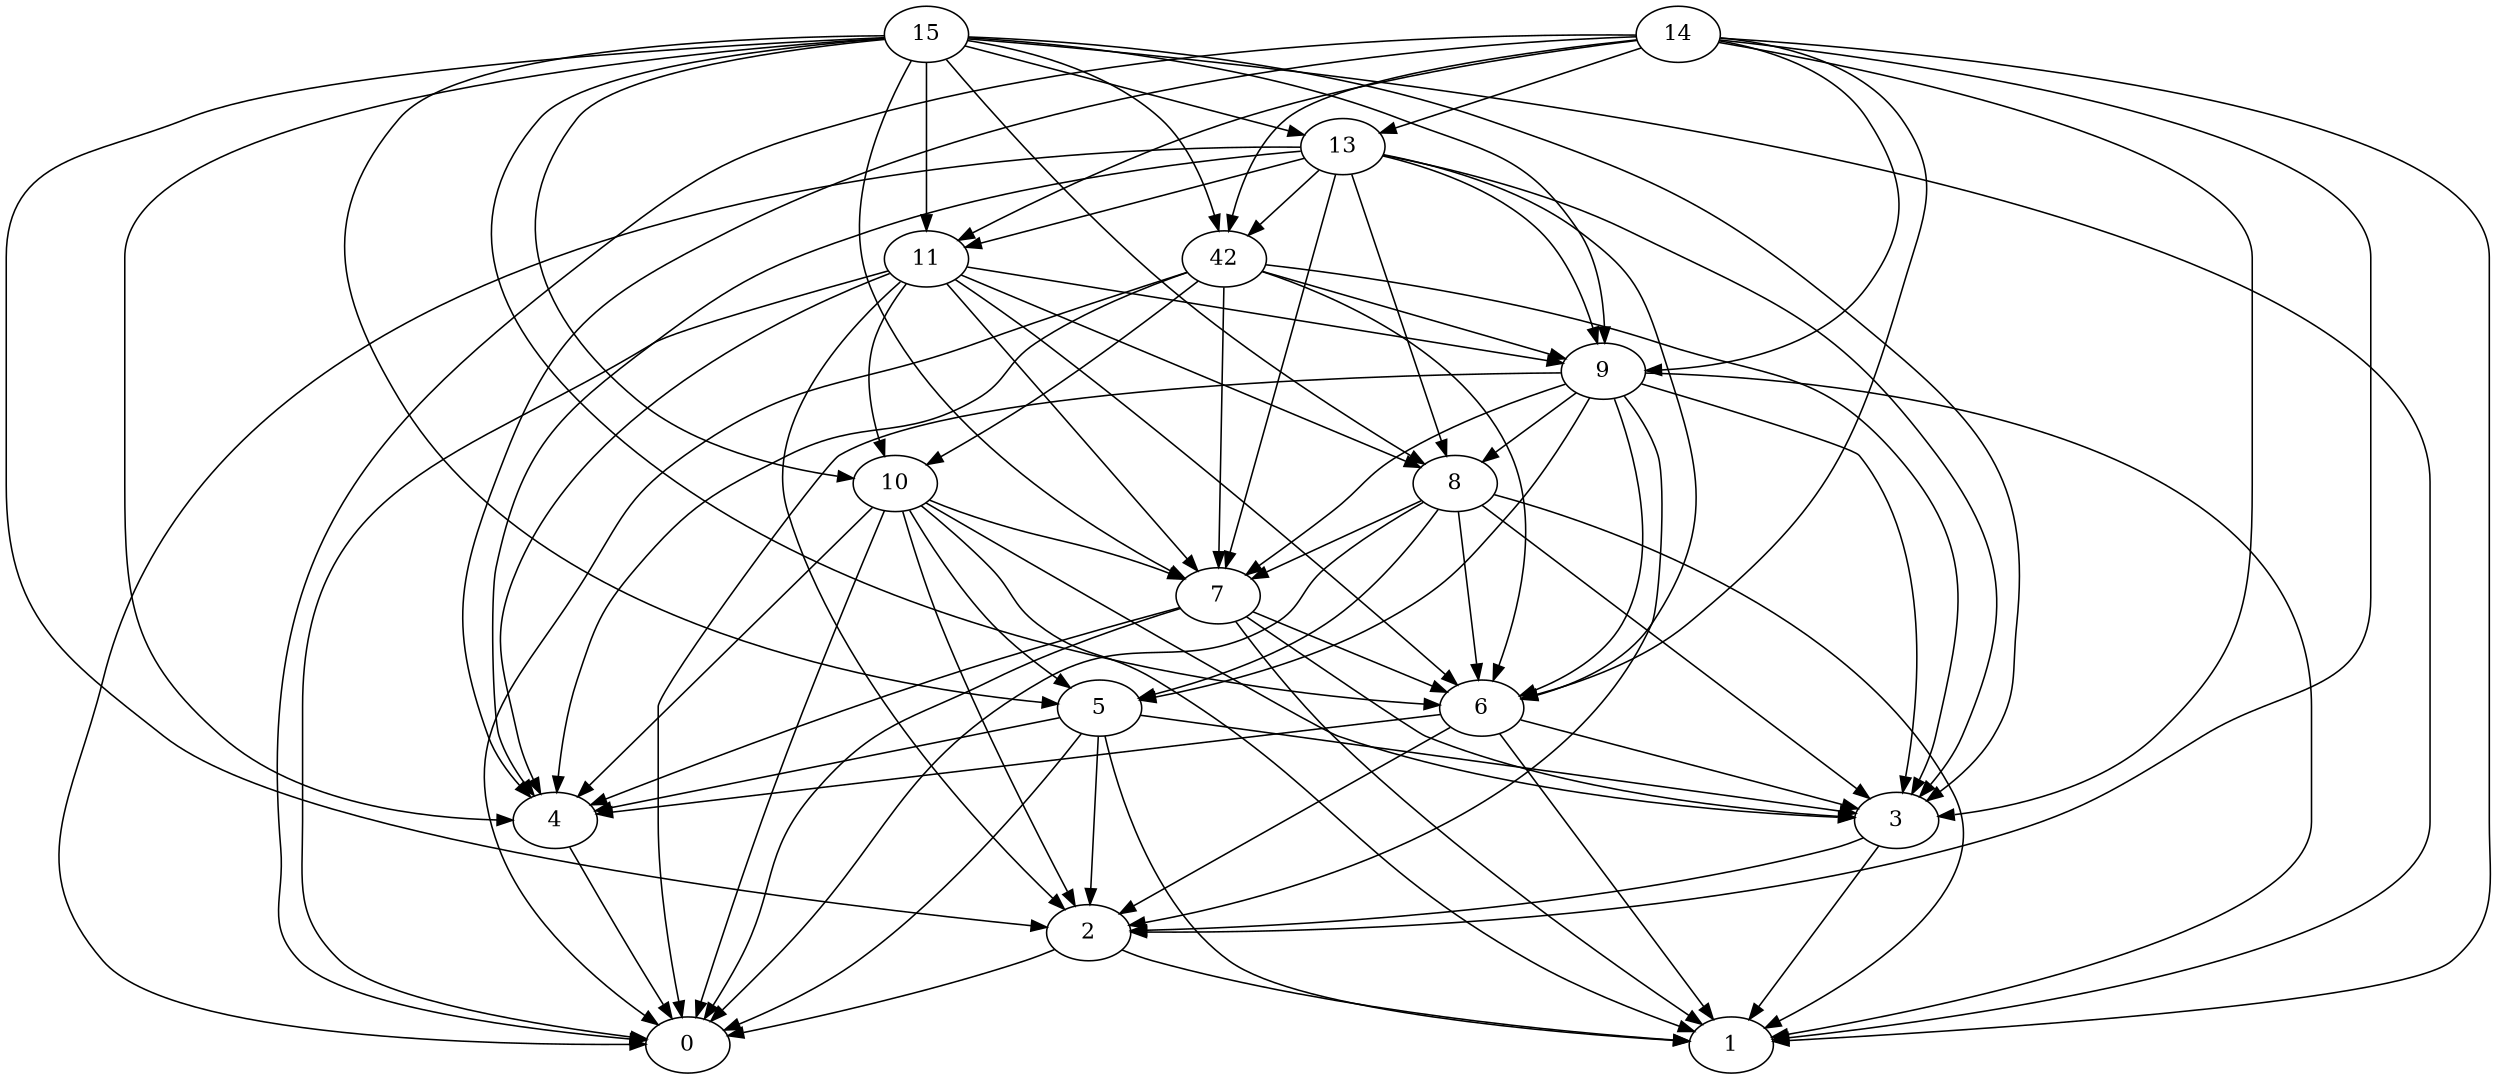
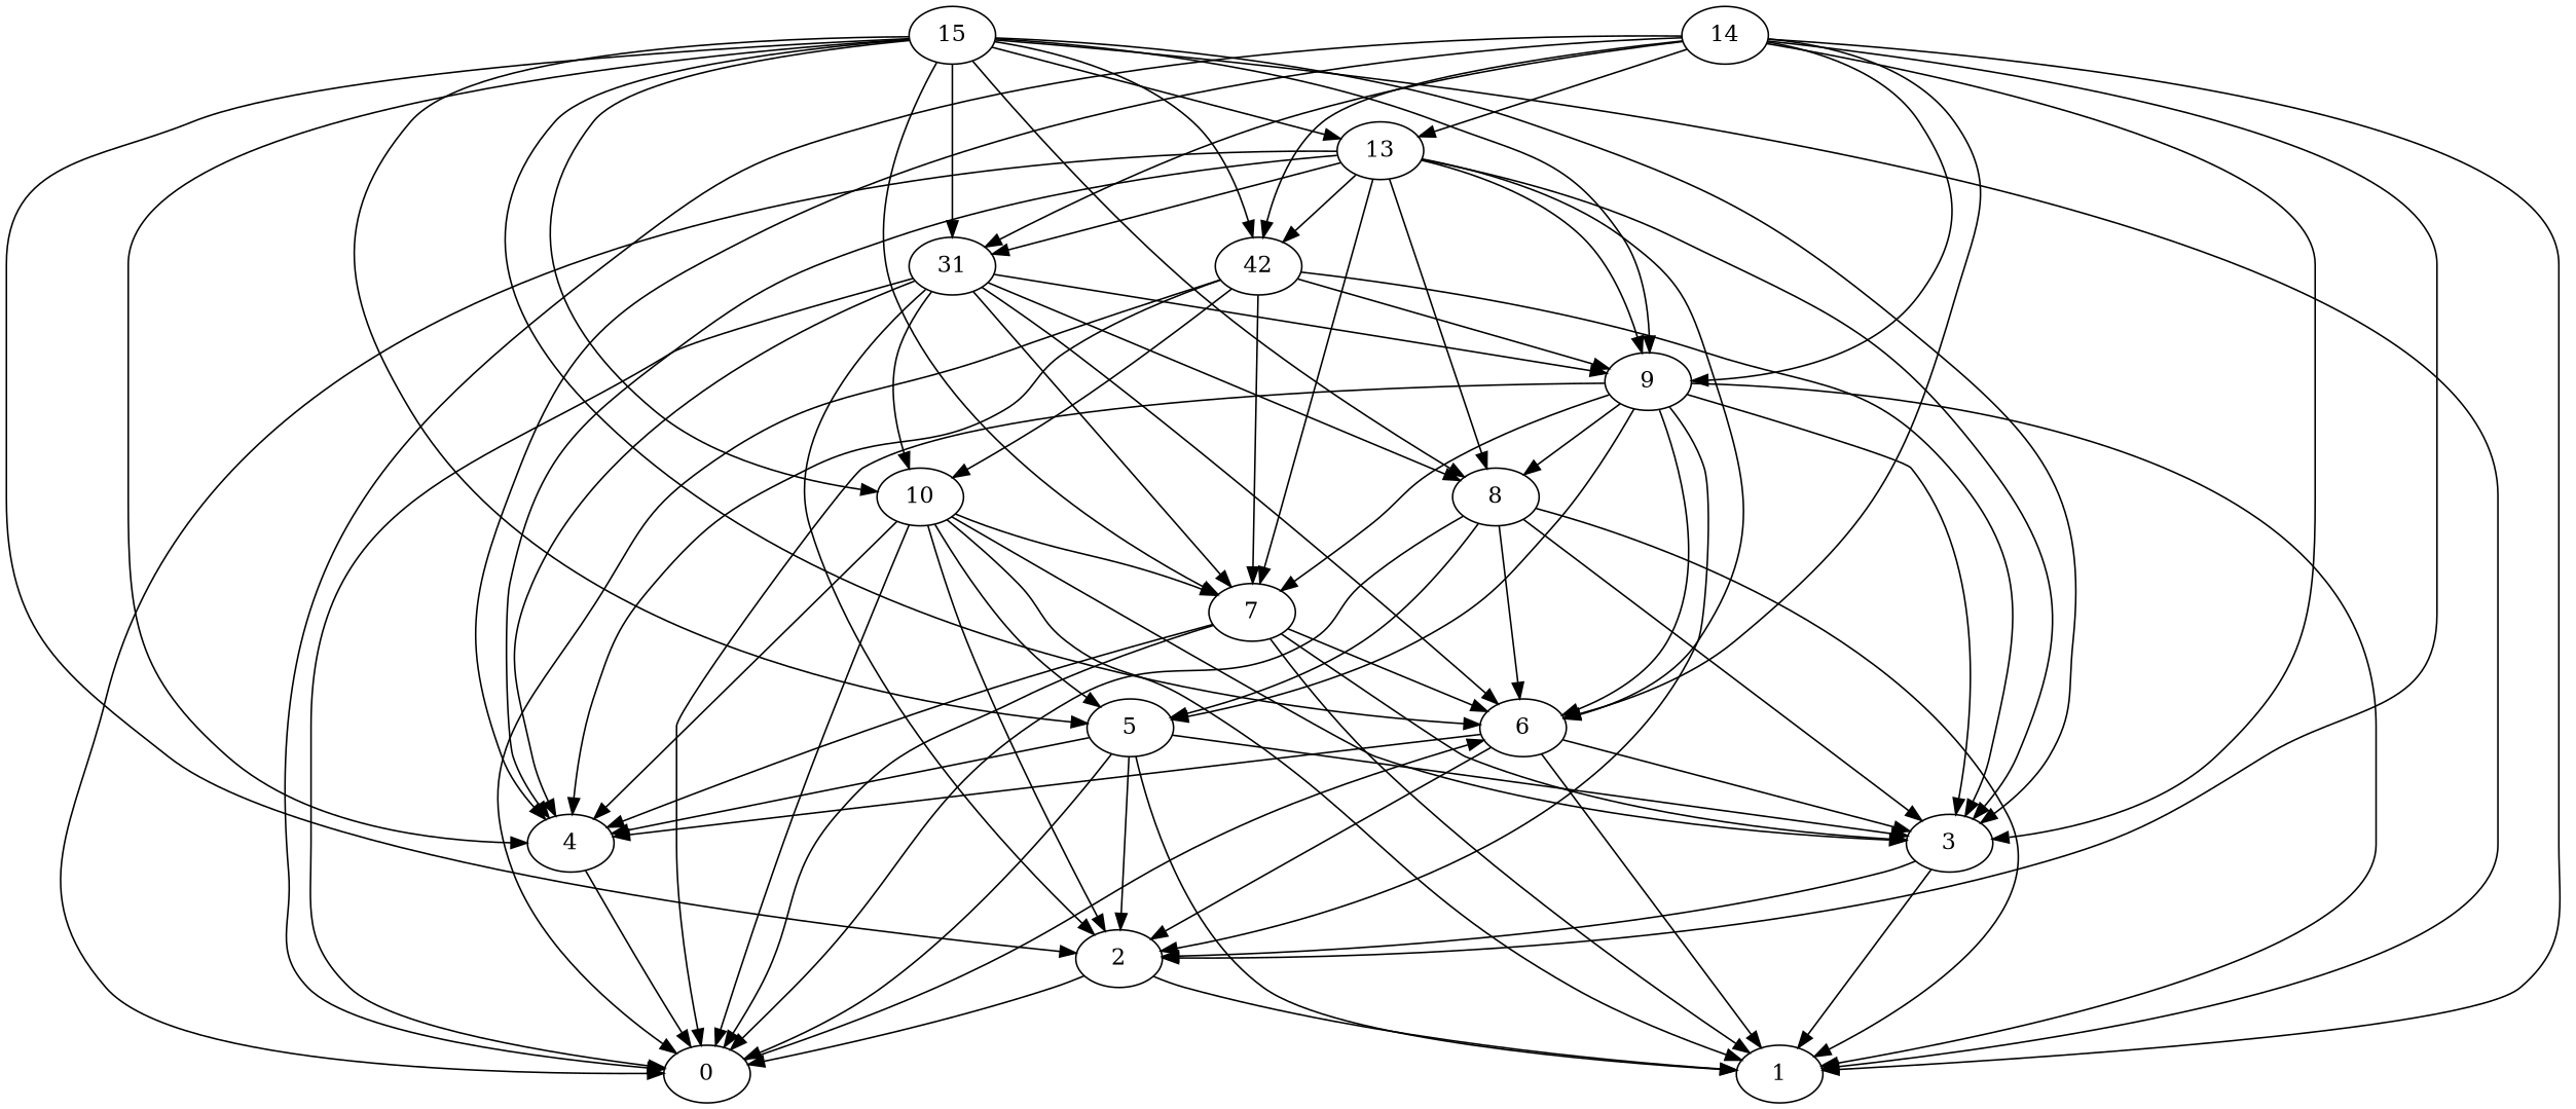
  digraph {
    node [Weight=472]
    edge [Weight=8]
    13 [Weight=419]
    15
-   11 [Weight=210]
+   11 [Weight=210 label=31]
    n4 [Weight=157 label=42]
    9
    8 [Weight=262]
    7 [Weight=314]
    6 [Weight=524]
    5
    3 [Weight=210]
    2 [Weight=524]
    4 [Weight=419]
    1
    10 [Weight=105]
    0 [Weight=314]
    14 [Weight=314]
    13 -> 11 [Weight=4]
    13 -> n4 [Weight=10]
    13 -> 9 [Weight=6]
    13 -> 8 [Weight=3]
    13 -> 7 [Weight=3]
    13 -> 6 [Weight=7]
    13 -> 3 [Weight=9]
    13 -> 4 [Weight=7]
    13 -> 0 [Weight=3]
    15 -> 13 [Weight=6]
    15 -> 11 [Weight=2]
    15 -> n4 [Weight=9]
    15 -> 9 [Weight=4]
    15 -> 8
    15 -> 7 [Weight=10]
    15 -> 6 [Weight=6]
    15 -> 5 [Weight=7]
    15 -> 3 [Weight=10]
    15 -> 2 [Weight=4]
    15 -> 4 [Weight=9]
    15 -> 1 [Weight=4]
    15 -> 10 [Weight=4]
    11 -> 9 [Weight=9]
    11 -> 8 [Weight=3]
    11 -> 7 [Weight=5]
    11 -> 6 [Weight=4]
    11 -> 2 [Weight=2]
    11 -> 4 [Weight=5]
    11 -> 10 [Weight=10]
    11 -> 0 [Weight=6]
    n4 -> 9 [Weight=9]
    n4 -> 7 [Weight=5]
-   n4 -> 6 [Weight=7]
+   0 -> 6 [Weight=7]
    n4 -> 3 [Weight=3]
    n4 -> 4 [Weight=2]
    n4 -> 10 [Weight=3]
    n4 -> 0
    9 -> 8 [Weight=9]
    9 -> 7 [Weight=7]
    9 -> 6
    9 -> 5 [Weight=7]
    9 -> 3 [Weight=9]
    9 -> 2 [Weight=3]
    9 -> 1
    9 -> 0 [Weight=7]
-   8 -> 7 [Weight=5]
    8 -> 6 [Weight=4]
    8 -> 5 [Weight=4]
    8 -> 3 [Weight=5]
    8 -> 1 [Weight=3]
    8 -> 0 [Weight=7]
    7 -> 6 [Weight=9]
    7 -> 3 [Weight=9]
    7 -> 4 [Weight=3]
    7 -> 1 [Weight=10]
    7 -> 0
    6 -> 3 [Weight=9]
    6 -> 2 [Weight=10]
    6 -> 4 [Weight=9]
    6 -> 1 [Weight=10]
    5 -> 3 [Weight=5]
    5 -> 2 [Weight=9]
    5 -> 4
    5 -> 1
    5 -> 0
    3 -> 2 [Weight=7]
    3 -> 1
    2 -> 1
    2 -> 0 [Weight=5]
    4 -> 0 [Weight=2]
    10 -> 7 [Weight=7]
    10 -> 5
    10 -> 3 [Weight=2]
    10 -> 2 [Weight=2]
    10 -> 4 [Weight=10]
    10 -> 1 [Weight=10]
    10 -> 0 [Weight=2]
    14 -> 13
    14 -> 11 [Weight=7]
    14 -> n4
    14 -> 9 [Weight=2]
    14 -> 6 [Weight=5]
    14 -> 3
    14 -> 2 [Weight=5]
    14 -> 4 [Weight=9]
    14 -> 1 [Weight=7]
    14 -> 0 [Weight=5]
  }
